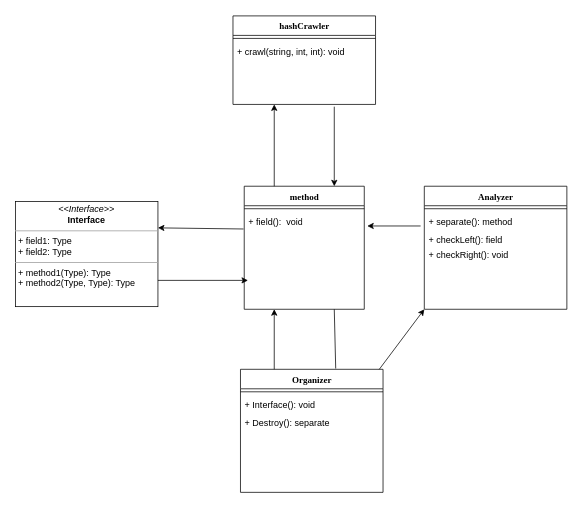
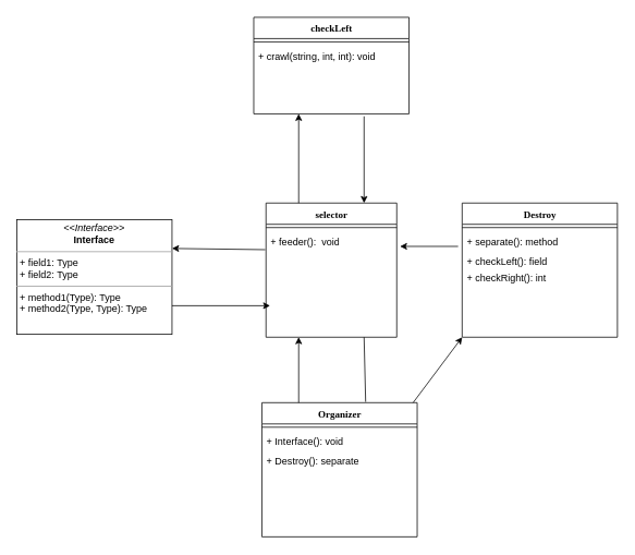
  <mxCell id="0" />
  <mxCell id="1" parent="0" />
- <mxCell id="2" value="hashCrawler" style="swimlane;html=1;fontStyle=1;align=center;verticalAlign=top;childLayout=stackLayout;horizontal=1;startSize=26;horizontalStack=0;resizeParent=1;resizeLast=0;collapsible=1;marginBottom=0;swimlaneFillColor=#ffffff;rounded=0;shadow=0;comic=0;labelBackgroundColor=none;strokeColor=#000000;strokeWidth=1;fillColor=none;fontFamily=Verdana;fontSize=12;fontColor=#000000;" parent="1" vertex="1"><mxGeometry x="310" y="20.5" width="190" height="118" as="geometry" /></mxCell>
+ <mxCell id="2" value="checkLeft" style="swimlane;html=1;fontStyle=1;align=center;verticalAlign=top;childLayout=stackLayout;horizontal=1;startSize=26;horizontalStack=0;resizeParent=1;resizeLast=0;collapsible=1;marginBottom=0;swimlaneFillColor=#ffffff;rounded=0;shadow=0;comic=0;labelBackgroundColor=none;strokeColor=#000000;strokeWidth=1;fillColor=none;fontFamily=Verdana;fontSize=12;fontColor=#000000;" parent="1" vertex="1"><mxGeometry x="310" y="20.5" width="190" height="118" as="geometry" /></mxCell>
  <mxCell id="3" value="" style="line;html=1;strokeWidth=1;fillColor=none;align=left;verticalAlign=middle;spacingTop=-1;spacingLeft=3;spacingRight=3;rotatable=0;labelPosition=right;points=[];portConstraint=eastwest;" parent="2" vertex="1"><mxGeometry y="26" width="190" height="8" as="geometry" /></mxCell>
  <mxCell id="4" value="+ crawl(string, int, int): void&amp;nbsp;" style="text;html=1;strokeColor=none;fillColor=none;align=left;verticalAlign=top;spacingLeft=4;spacingRight=4;whiteSpace=wrap;overflow=hidden;rotatable=0;points=[[0,0.5],[1,0.5]];portConstraint=eastwest;" parent="2" vertex="1"><mxGeometry y="34" width="190" height="26" as="geometry" /></mxCell>
- <mxCell id="5" value="method" style="swimlane;html=1;fontStyle=1;align=center;verticalAlign=top;childLayout=stackLayout;horizontal=1;startSize=26;horizontalStack=0;resizeParent=1;resizeLast=0;collapsible=1;marginBottom=0;swimlaneFillColor=#ffffff;rounded=0;shadow=0;comic=0;labelBackgroundColor=none;strokeColor=#000000;strokeWidth=1;fillColor=none;fontFamily=Verdana;fontSize=12;fontColor=#000000;" parent="1" vertex="1"><mxGeometry x="325" y="247.5" width="160" height="164" as="geometry" /></mxCell>
+ <mxCell id="5" value="selector" style="swimlane;html=1;fontStyle=1;align=center;verticalAlign=top;childLayout=stackLayout;horizontal=1;startSize=26;horizontalStack=0;resizeParent=1;resizeLast=0;collapsible=1;marginBottom=0;swimlaneFillColor=#ffffff;rounded=0;shadow=0;comic=0;labelBackgroundColor=none;strokeColor=#000000;strokeWidth=1;fillColor=none;fontFamily=Verdana;fontSize=12;fontColor=#000000;" parent="1" vertex="1"><mxGeometry x="325" y="247.5" width="160" height="164" as="geometry" /></mxCell>
  <mxCell id="6" value="" style="line;html=1;strokeWidth=1;fillColor=none;align=left;verticalAlign=middle;spacingTop=-1;spacingLeft=3;spacingRight=3;rotatable=0;labelPosition=right;points=[];portConstraint=eastwest;" parent="5" vertex="1"><mxGeometry y="26" width="160" height="8" as="geometry" /></mxCell>
- <mxCell id="7" value="+ field():&amp;nbsp; void" style="text;html=1;strokeColor=none;fillColor=none;align=left;verticalAlign=top;spacingLeft=4;spacingRight=4;whiteSpace=wrap;overflow=hidden;rotatable=0;points=[[0,0.5],[1,0.5]];portConstraint=eastwest;" parent="5" vertex="1"><mxGeometry y="34" width="160" height="26" as="geometry" /></mxCell>
+ <mxCell id="7" value="+ feeder():&amp;nbsp; void" style="text;html=1;strokeColor=none;fillColor=none;align=left;verticalAlign=top;spacingLeft=4;spacingRight=4;whiteSpace=wrap;overflow=hidden;rotatable=0;points=[[0,0.5],[1,0.5]];portConstraint=eastwest;" parent="5" vertex="1"><mxGeometry y="34" width="160" height="26" as="geometry" /></mxCell>
  <mxCell id="8" value="&lt;p style=&quot;margin:0px;margin-top:4px;text-align:center;&quot;&gt;&lt;i&gt;&amp;lt;&amp;lt;Interface&amp;gt;&amp;gt;&lt;/i&gt;&lt;br/&gt;&lt;b&gt;Interface&lt;/b&gt;&lt;/p&gt;&lt;hr size=&quot;1&quot;/&gt;&lt;p style=&quot;margin:0px;margin-left:4px;&quot;&gt;+ field1: Type&lt;br/&gt;+ field2: Type&lt;/p&gt;&lt;hr size=&quot;1&quot;/&gt;&lt;p style=&quot;margin:0px;margin-left:4px;&quot;&gt;+ method1(Type): Type&lt;br/&gt;+ method2(Type, Type): Type&lt;/p&gt;" style="verticalAlign=top;align=left;overflow=fill;fontSize=12;fontFamily=Helvetica;html=1;rounded=0;shadow=0;comic=0;labelBackgroundColor=none;strokeColor=#000000;strokeWidth=1;fillColor=#ffffff;" parent="1" vertex="1"><mxGeometry x="20" y="268" width="190" height="140" as="geometry" /></mxCell>
  <mxCell id="9" value="" style="endArrow=classic;html=1;exitX=1;exitY=0.75;exitDx=0;exitDy=0;" edge="1" parent="1" source="8"><mxGeometry width="50" height="50" relative="1" as="geometry"><mxPoint x="210" y="338" as="sourcePoint" /><mxPoint x="330" y="373" as="targetPoint" /></mxGeometry></mxCell>
  <mxCell id="10" value="" style="endArrow=classic;html=1;exitX=0.25;exitY=0;exitDx=0;exitDy=0;" edge="1" parent="1" source="5"><mxGeometry width="50" height="50" relative="1" as="geometry"><mxPoint x="405" y="247.5" as="sourcePoint" /><mxPoint x="365" y="138.5" as="targetPoint" /></mxGeometry></mxCell>
  <mxCell id="11" value="" style="endArrow=classic;html=1;entryX=0.75;entryY=0;entryDx=0;entryDy=0;" edge="1" parent="1" target="5"><mxGeometry width="50" height="50" relative="1" as="geometry"><mxPoint x="445" y="141.5" as="sourcePoint" /><mxPoint x="445" y="191.5" as="targetPoint" /></mxGeometry></mxCell>
  <mxCell id="12" value="Organizer" style="swimlane;html=1;fontStyle=1;align=center;verticalAlign=top;childLayout=stackLayout;horizontal=1;startSize=26;horizontalStack=0;resizeParent=1;resizeLast=0;collapsible=1;marginBottom=0;swimlaneFillColor=#ffffff;rounded=0;shadow=0;comic=0;labelBackgroundColor=none;strokeColor=#000000;strokeWidth=1;fillColor=none;fontFamily=Verdana;fontSize=12;fontColor=#000000;" vertex="1" parent="1"><mxGeometry x="320" y="491.5" width="190" height="164" as="geometry" /></mxCell>
  <mxCell id="13" value="" style="line;html=1;strokeWidth=1;fillColor=none;align=left;verticalAlign=middle;spacingTop=-1;spacingLeft=3;spacingRight=3;rotatable=0;labelPosition=right;points=[];portConstraint=eastwest;" vertex="1" parent="12"><mxGeometry y="26" width="190" height="8" as="geometry" /></mxCell>
  <mxCell id="14" value="+ Interface(): void&amp;nbsp;" style="text;html=1;strokeColor=none;fillColor=none;align=left;verticalAlign=top;spacingLeft=4;spacingRight=4;whiteSpace=wrap;overflow=hidden;rotatable=0;points=[[0,0.5],[1,0.5]];portConstraint=eastwest;" vertex="1" parent="12"><mxGeometry y="34" width="190" height="24" as="geometry" /></mxCell>
  <mxCell id="15" value="+ Destroy(): separate&amp;nbsp;" style="text;html=1;strokeColor=none;fillColor=none;align=left;verticalAlign=top;spacingLeft=4;spacingRight=4;whiteSpace=wrap;overflow=hidden;rotatable=0;points=[[0,0.5],[1,0.5]];portConstraint=eastwest;" vertex="1" parent="12"><mxGeometry y="58" width="190" height="20" as="geometry" /></mxCell>
  <mxCell id="16" value="" style="endArrow=none;html=1;exitX=0.75;exitY=1;exitDx=0;exitDy=0;entryX=0.668;entryY=-0.006;entryDx=0;entryDy=0;entryPerimeter=0;" edge="1" parent="1" source="5" target="12"><mxGeometry width="50" height="50" relative="1" as="geometry"><mxPoint x="425" y="471.5" as="sourcePoint" /><mxPoint x="485" y="471.5" as="targetPoint" /></mxGeometry></mxCell>
  <mxCell id="17" value="" style="endArrow=classic;html=1;entryX=0.25;entryY=1;entryDx=0;entryDy=0;" edge="1" parent="1" target="5"><mxGeometry width="50" height="50" relative="1" as="geometry"><mxPoint x="365" y="491.5" as="sourcePoint" /><mxPoint x="415" y="441.5" as="targetPoint" /></mxGeometry></mxCell>
- <mxCell id="18" value="Analyzer" style="swimlane;html=1;fontStyle=1;align=center;verticalAlign=top;childLayout=stackLayout;horizontal=1;startSize=26;horizontalStack=0;resizeParent=1;resizeLast=0;collapsible=1;marginBottom=0;swimlaneFillColor=#ffffff;rounded=0;shadow=0;comic=0;labelBackgroundColor=none;strokeColor=#000000;strokeWidth=1;fillColor=none;fontFamily=Verdana;fontSize=12;fontColor=#000000;" vertex="1" parent="1"><mxGeometry x="565" y="247.5" width="190" height="164" as="geometry" /></mxCell>
+ <mxCell id="18" value="Destroy" style="swimlane;html=1;fontStyle=1;align=center;verticalAlign=top;childLayout=stackLayout;horizontal=1;startSize=26;horizontalStack=0;resizeParent=1;resizeLast=0;collapsible=1;marginBottom=0;swimlaneFillColor=#ffffff;rounded=0;shadow=0;comic=0;labelBackgroundColor=none;strokeColor=#000000;strokeWidth=1;fillColor=none;fontFamily=Verdana;fontSize=12;fontColor=#000000;" vertex="1" parent="1"><mxGeometry x="565" y="247.5" width="190" height="164" as="geometry" /></mxCell>
  <mxCell id="19" value="" style="line;html=1;strokeWidth=1;fillColor=none;align=left;verticalAlign=middle;spacingTop=-1;spacingLeft=3;spacingRight=3;rotatable=0;labelPosition=right;points=[];portConstraint=eastwest;" vertex="1" parent="18"><mxGeometry y="26" width="190" height="8" as="geometry" /></mxCell>
  <mxCell id="20" value="+ separate(): method&amp;nbsp;" style="text;html=1;strokeColor=none;fillColor=none;align=left;verticalAlign=top;spacingLeft=4;spacingRight=4;whiteSpace=wrap;overflow=hidden;rotatable=0;points=[[0,0.5],[1,0.5]];portConstraint=eastwest;" vertex="1" parent="18"><mxGeometry y="34" width="190" height="24" as="geometry" /></mxCell>
  <mxCell id="21" value="+ checkLeft(): field&amp;nbsp;" style="text;html=1;strokeColor=none;fillColor=none;align=left;verticalAlign=top;spacingLeft=4;spacingRight=4;whiteSpace=wrap;overflow=hidden;rotatable=0;points=[[0,0.5],[1,0.5]];portConstraint=eastwest;" vertex="1" parent="18"><mxGeometry y="58" width="190" height="20" as="geometry" /></mxCell>
- <mxCell id="22" value="+ checkRight(): void&amp;nbsp;" style="text;html=1;strokeColor=none;fillColor=none;align=left;verticalAlign=top;spacingLeft=4;spacingRight=4;whiteSpace=wrap;overflow=hidden;rotatable=0;points=[[0,0.5],[1,0.5]];portConstraint=eastwest;" vertex="1" parent="18"><mxGeometry y="78" width="190" height="20" as="geometry" /></mxCell>
+ <mxCell id="22" value="+ checkRight(): int&amp;nbsp;" style="text;html=1;strokeColor=none;fillColor=none;align=left;verticalAlign=top;spacingLeft=4;spacingRight=4;whiteSpace=wrap;overflow=hidden;rotatable=0;points=[[0,0.5],[1,0.5]];portConstraint=eastwest;" vertex="1" parent="18"><mxGeometry y="78" width="190" height="20" as="geometry" /></mxCell>
  <mxCell id="23" value="" style="endArrow=classic;html=1;" edge="1" parent="1"><mxGeometry width="50" height="50" relative="1" as="geometry"><mxPoint x="505" y="491.5" as="sourcePoint" /><mxPoint x="565" y="411.5" as="targetPoint" /></mxGeometry></mxCell>
  <mxCell id="24" value="" style="endArrow=classic;html=1;entryX=1.025;entryY=1.038;entryDx=0;entryDy=0;entryPerimeter=0;exitX=-0.026;exitY=0.038;exitDx=0;exitDy=0;exitPerimeter=0;" edge="1" parent="1"><mxGeometry width="50" height="50" relative="1" as="geometry"><mxPoint x="560.06" y="300.488" as="sourcePoint" /><mxPoint x="489" y="300.488" as="targetPoint" /></mxGeometry></mxCell>
  <mxCell id="25" value="" style="endArrow=classic;html=1;exitX=-0.006;exitY=0.885;exitDx=0;exitDy=0;exitPerimeter=0;entryX=1;entryY=0.25;entryDx=0;entryDy=0;" edge="1" parent="1" source="7" target="8"><mxGeometry width="50" height="50" relative="1" as="geometry"><mxPoint x="430" y="298" as="sourcePoint" /><mxPoint x="230" y="303" as="targetPoint" /></mxGeometry></mxCell>
